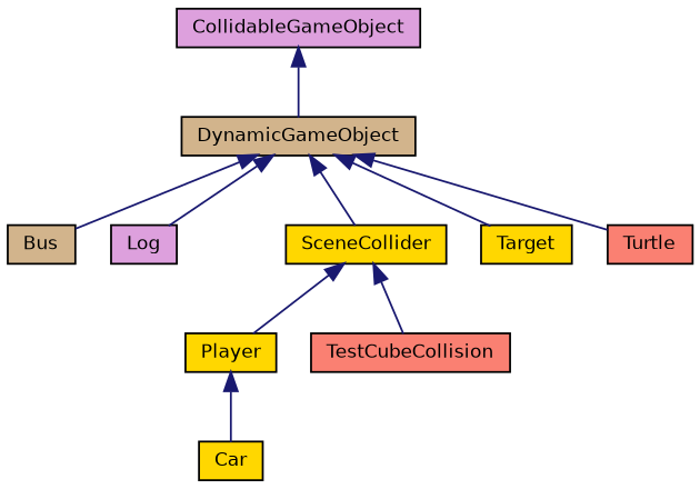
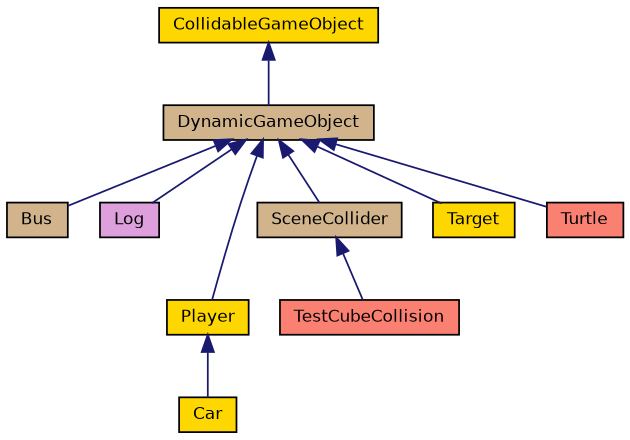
  digraph {
    node [color=black fillcolor=tan fontname=Helvetica fontsize=10 shape=record style=filled]
    edge [color=midnightblue dir=back fontname=Helvetica fontsize=10 labelfontname=Helvetica labelfontsize=10 style=solid]
    n1 [fontcolor=black height=0.2 label=DynamicGameObject width=0.4]
    n2 [height=0.2 label=Bus width=0.4]
    n3 [fillcolor=plum height=0.2 label=Log width=0.4]
    n4 [fillcolor=gold height=0.2 label=Player width=0.4]
-   n5 [fillcolor=gold height=0.2 label=SceneCollider width=0.4]
+   n5 [height=0.2 label=SceneCollider width=0.4]
    n6 [fillcolor=gold height=0.2 label=Target width=0.4]
    n7 [fillcolor=salmon height=0.2 label=Turtle width=0.4]
    n8 [fillcolor=gold height=0.2 label=Car width=0.4]
    n9 [fillcolor=salmon height=0.2 label=TestCubeCollision width=0.4]
-   n10 [fillcolor=plum height=0.2 label=CollidableGameObject width=0.4]
+   n10 [fillcolor=gold height=0.2 label=CollidableGameObject width=0.4]
    n1 -> n2
    n1 -> n3
-   n5 -> n4
+   n1 -> n4
    n1 -> n5
    n1 -> n6
    n1 -> n7
    n4 -> n8
    n5 -> n9
    n10 -> n1
  }
